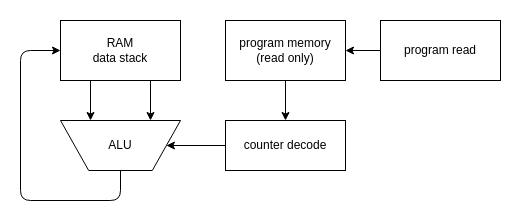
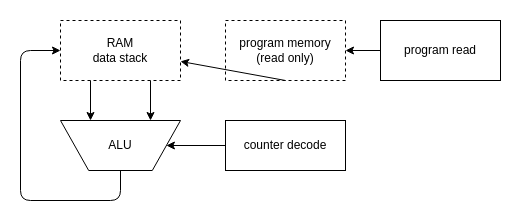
  <mxCell id="0" />
  <mxCell id="1" parent="0" />
  <mxCell id="2" value="counter decode" style="rounded=0;whiteSpace=wrap;html=1;" parent="1" vertex="1"><mxGeometry x="225" y="120" width="120" height="50" as="geometry" /></mxCell>
  <mxCell id="3" value="program read" style="rounded=0;whiteSpace=wrap;html=1;" parent="1" vertex="1"><mxGeometry x="380" y="20" width="120" height="60" as="geometry" /></mxCell>
- <mxCell id="4" value="program memory&lt;br&gt;(read only)" style="rounded=0;whiteSpace=wrap;html=1;" parent="1" vertex="1"><mxGeometry x="225" y="20" width="120" height="60" as="geometry" /></mxCell>
+ <mxCell id="4" value="program memory&lt;br&gt;(read only)" style="rounded=0;whiteSpace=wrap;html=1;dashed=1;" parent="1" vertex="1"><mxGeometry x="225" y="20" width="120" height="60" as="geometry" /></mxCell>
  <mxCell id="5" value="" style="endArrow=classic;html=1;entryX=1;entryY=0.5;entryDx=0;entryDy=0;" parent="1" source="3" target="4" edge="1"><mxGeometry width="50" height="50" relative="1" as="geometry"><mxPoint x="415" y="20" as="sourcePoint" /><mxPoint x="465" y="-30" as="targetPoint" /></mxGeometry></mxCell>
  <mxCell id="6" value="ALU" style="shape=trapezoid;perimeter=trapezoidPerimeter;whiteSpace=wrap;html=1;rotation=0;size=0.235;flipV=1;" parent="1" vertex="1"><mxGeometry x="60" y="120" width="120" height="50" as="geometry" /></mxCell>
- <mxCell id="7" value="&lt;div&gt;RAM&lt;/div&gt;&lt;div&gt;data stack&lt;/div&gt;" style="rounded=0;whiteSpace=wrap;html=1;" parent="1" vertex="1"><mxGeometry x="60" y="20" width="120" height="60" as="geometry" /></mxCell>
+ <mxCell id="7" value="&lt;div&gt;RAM&lt;/div&gt;&lt;div&gt;data stack&lt;/div&gt;" style="rounded=0;whiteSpace=wrap;html=1;dashed=1;" parent="1" vertex="1"><mxGeometry x="60" y="20" width="120" height="60" as="geometry" /></mxCell>
  <mxCell id="8" value="" style="endArrow=classic;html=1;exitX=0.25;exitY=1;exitDx=0;exitDy=0;entryX=0.25;entryY=0;entryDx=0;entryDy=0;" parent="1" source="7" target="6" edge="1"><mxGeometry width="50" height="50" relative="1" as="geometry"><mxPoint x="130" y="200" as="sourcePoint" /><mxPoint x="180" y="150" as="targetPoint" /></mxGeometry></mxCell>
  <mxCell id="9" value="" style="endArrow=classic;html=1;exitX=0.75;exitY=1;exitDx=0;exitDy=0;entryX=0.75;entryY=0;entryDx=0;entryDy=0;" parent="1" source="7" target="6" edge="1"><mxGeometry width="50" height="50" relative="1" as="geometry"><mxPoint x="130" y="200" as="sourcePoint" /><mxPoint x="180" y="150" as="targetPoint" /></mxGeometry></mxCell>
  <mxCell id="10" style="edgeStyle=orthogonalEdgeStyle;rounded=0;orthogonalLoop=1;jettySize=auto;html=1;exitX=0.5;exitY=1;exitDx=0;exitDy=0;" parent="1" source="2" target="2" edge="1"><mxGeometry relative="1" as="geometry" /></mxCell>
  <mxCell id="11" value="" style="edgeStyle=segmentEdgeStyle;endArrow=classic;html=1;entryX=0;entryY=0.5;entryDx=0;entryDy=0;" parent="1" target="7" edge="1"><mxGeometry width="50" height="50" relative="1" as="geometry"><mxPoint x="120" y="170" as="sourcePoint" /><mxPoint x="60" y="30" as="targetPoint" /><Array as="points"><mxPoint x="120" y="200" /><mxPoint x="20" y="200" /><mxPoint x="20" y="50" /></Array></mxGeometry></mxCell>
  <mxCell id="12" value="" style="endArrow=classic;html=1;exitX=0;exitY=0.5;exitDx=0;exitDy=0;" parent="1" source="2" target="6" edge="1"><mxGeometry width="50" height="50" relative="1" as="geometry"><mxPoint x="160" y="100" as="sourcePoint" /><mxPoint x="210" y="50" as="targetPoint" /></mxGeometry></mxCell>
- <mxCell id="13" value="" style="endArrow=classic;html=1;exitX=0.5;exitY=1;exitDx=0;exitDy=0;entryX=0.5;entryY=0;entryDx=0;entryDy=0;" parent="1" source="4" target="2" edge="1"><mxGeometry width="50" height="50" relative="1" as="geometry"><mxPoint x="160" y="100" as="sourcePoint" /><mxPoint x="210" y="50" as="targetPoint" /></mxGeometry></mxCell>
+ <mxCell id="13" value="" style="endArrow=classic;html=1;exitX=0.5;exitY=1;exitDx=0;exitDy=0;" parent="1" source="4" target="7" edge="1"><mxGeometry width="50" height="50" relative="1" as="geometry"><mxPoint x="160" y="100" as="sourcePoint" /><mxPoint x="210" y="50" as="targetPoint" /></mxGeometry></mxCell>
